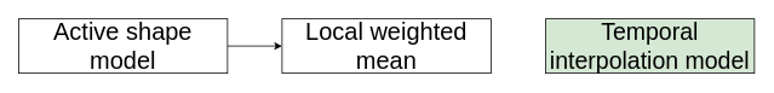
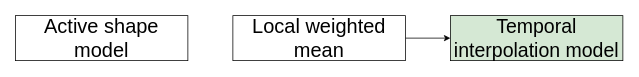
  <mxCell id="0" />
  <mxCell id="1" parent="0" />
- <mxCell id="2" style="edgeStyle=orthogonalEdgeStyle;rounded=0;orthogonalLoop=1;jettySize=auto;html=1;fontSize=26;" edge="1" parent="1" source="3" target="5"><mxGeometry relative="1" as="geometry" /></mxCell>
  <mxCell id="3" value="&lt;span style=&quot;font-size: 20pt ; font-family: &amp;#34;arial&amp;#34;&quot;&gt;Active shape model&lt;/span&gt;" style="rounded=0;whiteSpace=wrap;html=1;" vertex="1" parent="1"><mxGeometry x="20" y="20" width="230" height="60" as="geometry" /></mxCell>
+ <mxCell id="4" style="edgeStyle=orthogonalEdgeStyle;rounded=0;orthogonalLoop=1;jettySize=auto;html=1;fontSize=26;" edge="1" parent="1" source="5" target="6"><mxGeometry relative="1" as="geometry" /></mxCell>
  <mxCell id="5" value="&lt;span style=&quot;font-size: 20pt ; font-family: &amp;#34;arial&amp;#34;&quot;&gt;Local weighted mean&lt;/span&gt;" style="rounded=0;whiteSpace=wrap;html=1;" vertex="1" parent="1"><mxGeometry x="310" y="20" width="230" height="60" as="geometry" /></mxCell>
  <mxCell id="6" value="&lt;font style=&quot;font-size: 26px&quot;&gt;Temporal interpolation model&lt;/font&gt;" style="rounded=0;whiteSpace=wrap;html=1;fillColor=#d5e8d4;" vertex="1" parent="1"><mxGeometry x="600" y="20" width="230" height="60" as="geometry" /></mxCell>
